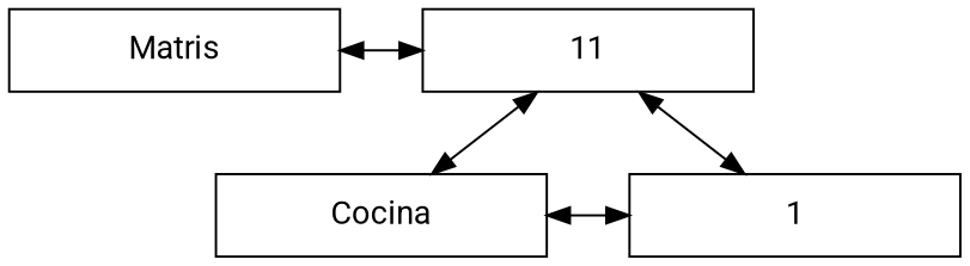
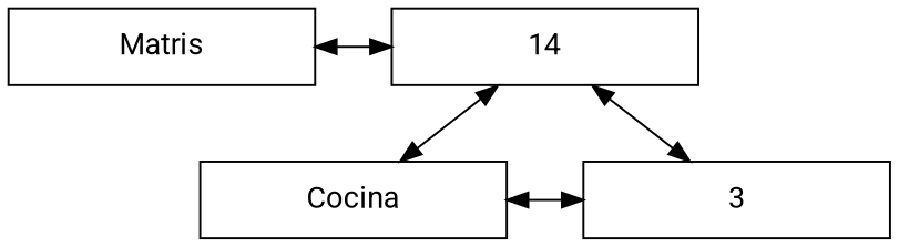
  digraph {
    fontname=Roboto
    nodesep=0.5
    rankdir=TB
    node [fontname=Roboto shape=rectangle]
    edge [dir=both fontname=Roboto]
    n1 [height=0.5 label=Matris width=2]
-   n2 [height=0.5 label=11 width=2]
+   n2 [height=0.5 label=14 width=2]
    n3 [height=0.5 label=Cocina width=2]
-   n4 [height=0.5 label=1 width=2]
+   n4 [height=0.5 label=3 width=2]
    subgraph sub_1 {
      rank=same
      n1
      n2
    }
    subgraph sub_2 {
      rank=same
      n3
      n4
    }
    n1 -> n2
    n2 -> n3
    n2 -> n4
    n3 -> n4 [constraint=false]
  }
